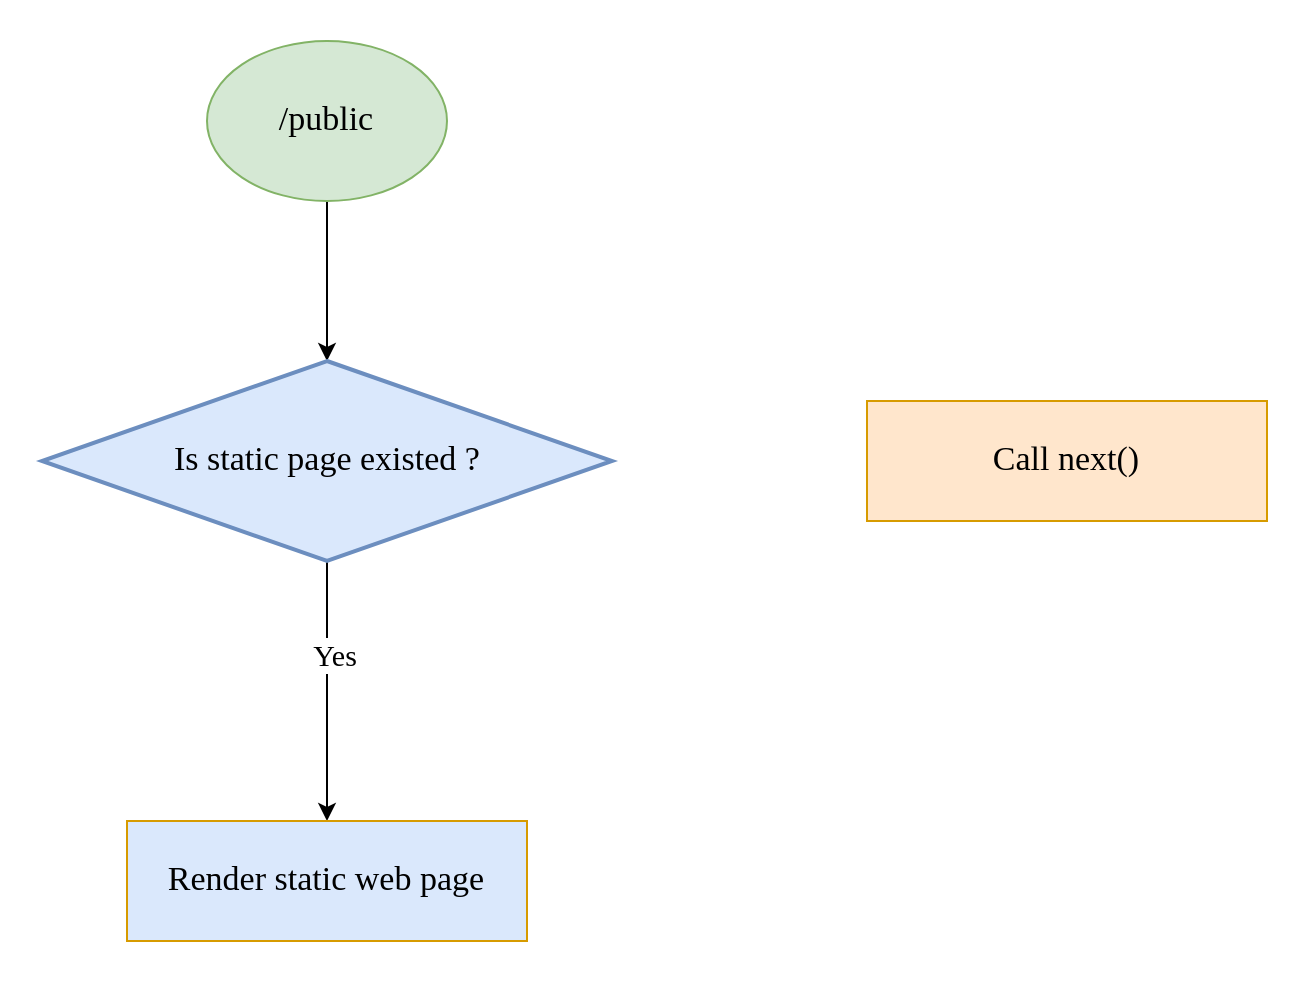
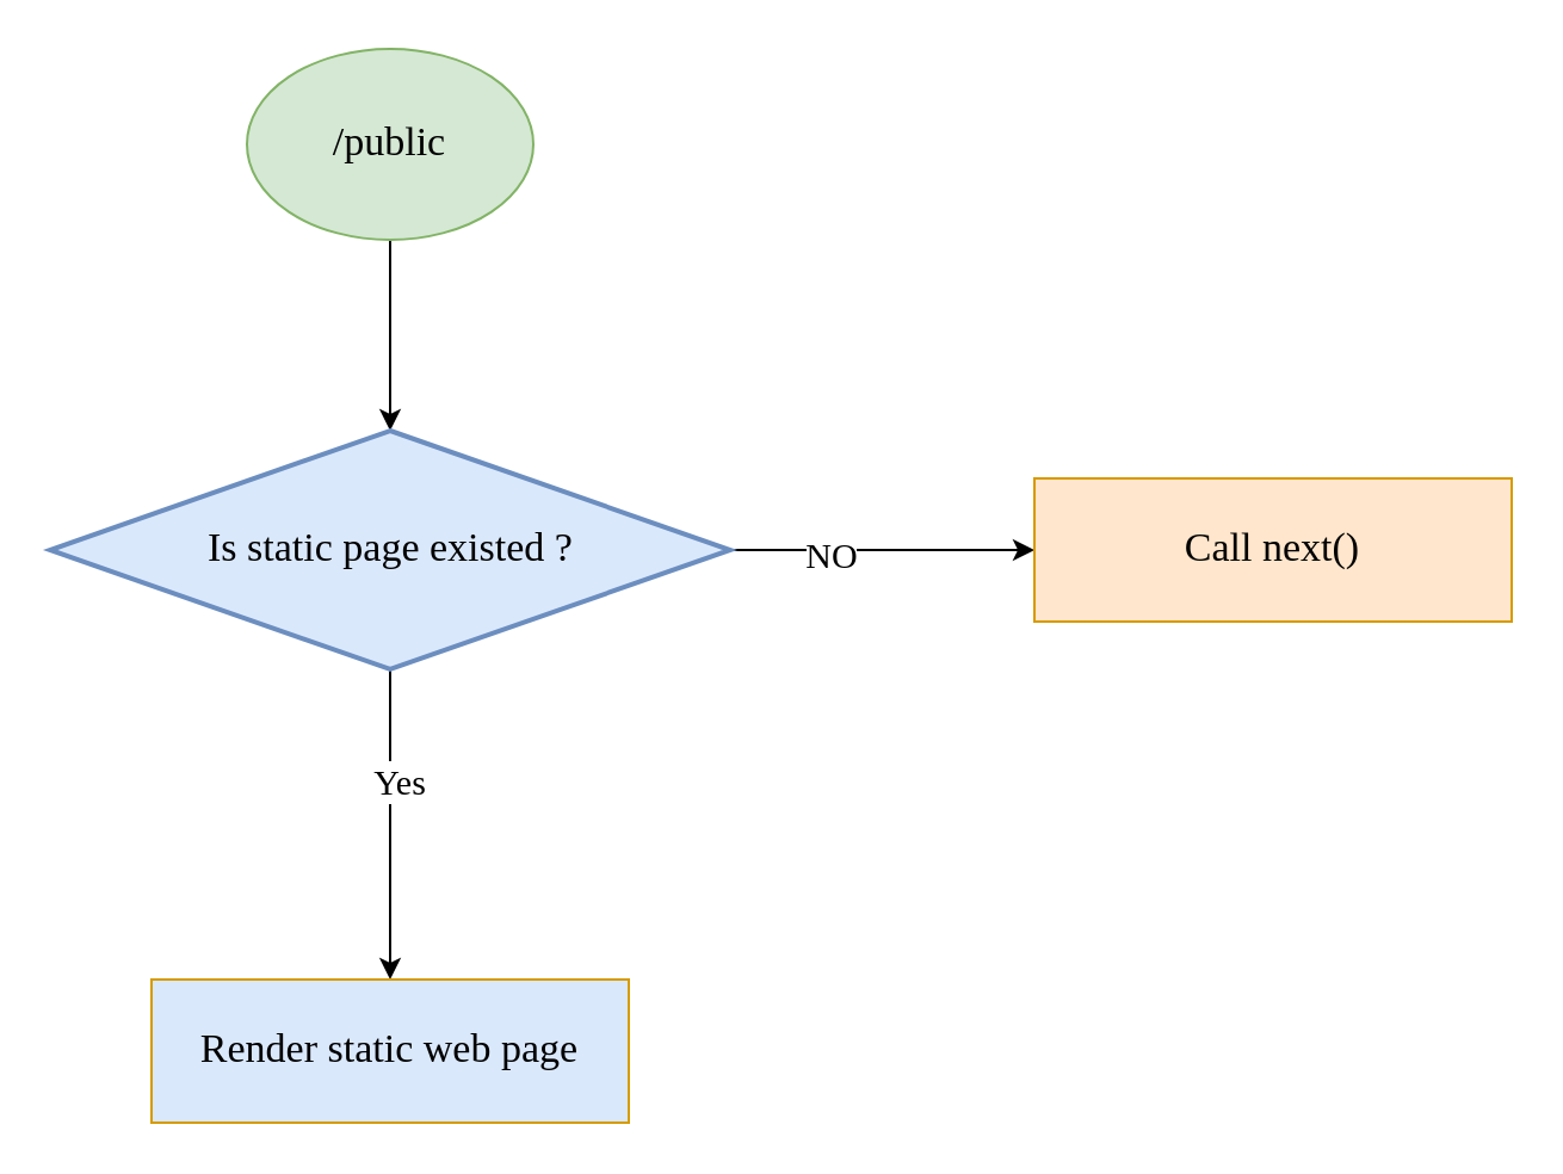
  <mxCell id="0" />
  <mxCell id="1" parent="0" />
  <mxCell id="2" value="" style="edgeStyle=orthogonalEdgeStyle;rounded=0;orthogonalLoop=1;jettySize=auto;html=1;" edge="1" parent="1" source="3"><mxGeometry relative="1" as="geometry"><mxPoint x="163" y="180" as="targetPoint" /></mxGeometry></mxCell>
  <mxCell id="3" value="&lt;font style=&quot;font-size: 17px&quot; face=&quot;Comic Sans MS&quot;&gt;/public&lt;/font&gt;" style="ellipse;whiteSpace=wrap;html=1;fillColor=#d5e8d4;strokeColor=#82b366;" vertex="1" parent="1"><mxGeometry x="103" y="20" width="120" height="80" as="geometry" /></mxCell>
+ <mxCell id="4" value="" style="edgeStyle=orthogonalEdgeStyle;rounded=0;orthogonalLoop=1;jettySize=auto;html=1;entryX=0;entryY=0.5;entryDx=0;entryDy=0;" edge="1" parent="1" source="8" target="9"><mxGeometry relative="1" as="geometry"><mxPoint x="385.5" y="230" as="targetPoint" /></mxGeometry></mxCell>
+ <mxCell id="5" value="&lt;font style=&quot;font-size: 15px&quot; face=&quot;Comic Sans MS&quot;&gt;NO&lt;/font&gt;" style="text;html=1;resizable=0;points=[];align=center;verticalAlign=middle;labelBackgroundColor=#ffffff;" vertex="1" connectable="0" parent="4"><mxGeometry x="-0.349" y="-1" relative="1" as="geometry"><mxPoint as="offset" /></mxGeometry></mxCell>
  <mxCell id="6" value="" style="edgeStyle=orthogonalEdgeStyle;rounded=0;orthogonalLoop=1;jettySize=auto;html=1;" edge="1" parent="1" source="8"><mxGeometry relative="1" as="geometry"><mxPoint x="163" y="410" as="targetPoint" /></mxGeometry></mxCell>
  <mxCell id="7" value="&lt;font style=&quot;font-size: 15px&quot; face=&quot;Comic Sans MS&quot;&gt;Yes&lt;/font&gt;" style="text;html=1;resizable=0;points=[];align=center;verticalAlign=middle;labelBackgroundColor=#ffffff;" vertex="1" connectable="0" parent="6"><mxGeometry x="-0.292" y="3" relative="1" as="geometry"><mxPoint as="offset" /></mxGeometry></mxCell>
  <mxCell id="8" value="&lt;font style=&quot;font-size: 17px&quot; face=&quot;Comic Sans MS&quot;&gt;Is static page existed ?&lt;/font&gt;" style="strokeWidth=2;html=1;shape=mxgraph.flowchart.decision;whiteSpace=wrap;fillColor=#dae8fc;strokeColor=#6c8ebf;" vertex="1" parent="1"><mxGeometry x="20.5" y="180" width="285" height="100" as="geometry" /></mxCell>
  <mxCell id="9" value="&lt;font style=&quot;font-size: 17px&quot; face=&quot;Comic Sans MS&quot;&gt;Call next()&lt;/font&gt;" style="rounded=0;whiteSpace=wrap;html=1;fillColor=#ffe6cc;strokeColor=#d79b00;" vertex="1" parent="1"><mxGeometry x="433" y="200" width="200" height="60" as="geometry" /></mxCell>
  <mxCell id="10" value="&lt;font style=&quot;font-size: 17px&quot; face=&quot;Comic Sans MS&quot;&gt;Render static web page&lt;/font&gt;" style="rounded=0;whiteSpace=wrap;html=1;fillColor=#dae8fc;strokeColor=#d79b00;" vertex="1" parent="1"><mxGeometry x="63" y="410" width="200" height="60" as="geometry" /></mxCell>
